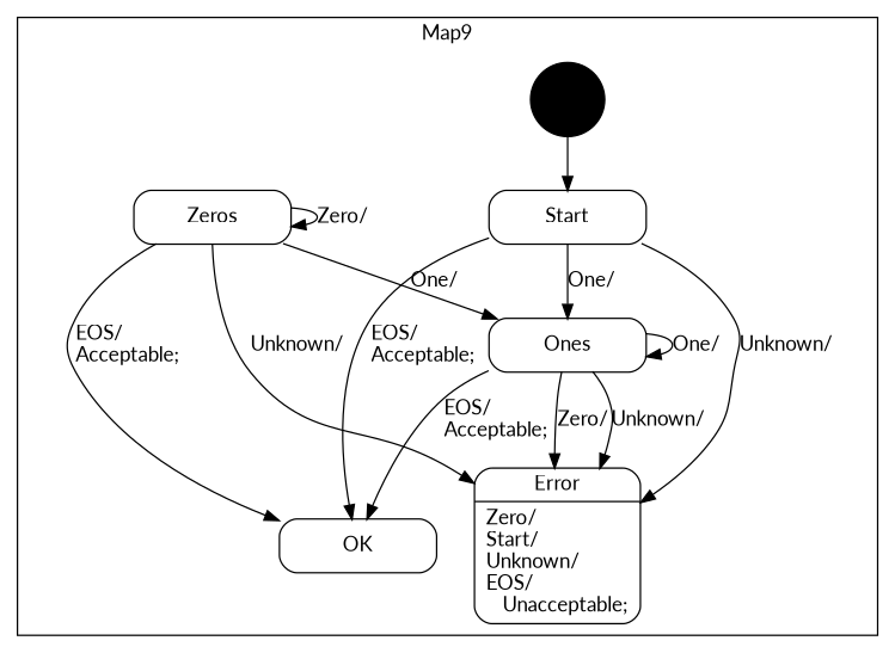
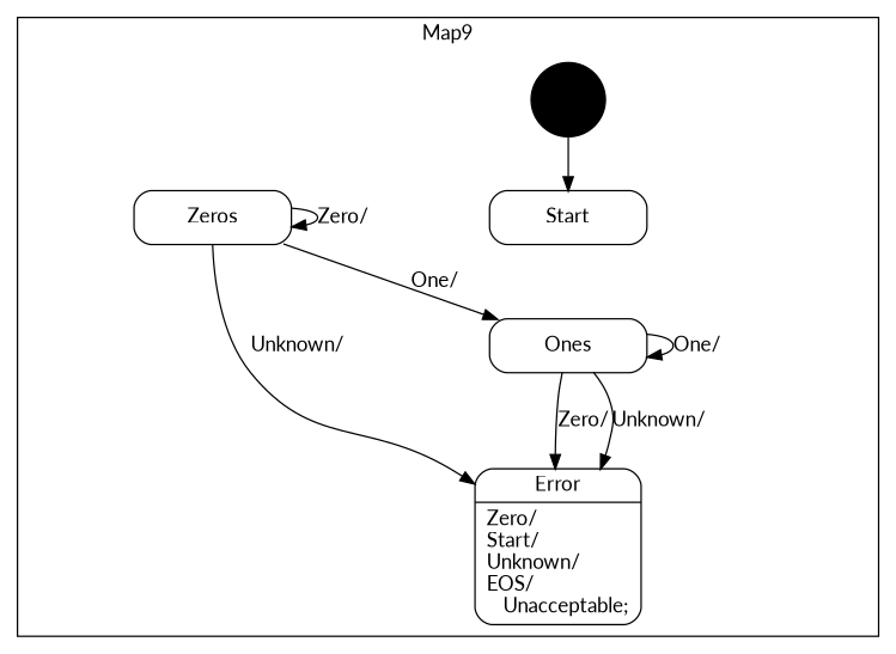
  digraph {
    fontname=Lato
    node [fontname=Lato shape=Mrecord]
    edge [fontname=Lato]
    n1 [label="{Start}" width=1.5]
    n2 [label="{Zeros}" width=1.5]
    n3 [label="{Ones}" width=1.5]
-   n4 [label="{OK}" width=1.5]
    n5 [label="{Error|Zero/\lStart/\lUnknown/\lEOS/\l&nbsp;&nbsp;&nbsp;Unacceptable;\l}" width=1.5]
    "%5" [fillcolor=black shape=circle style=filled width=0.25]
    subgraph cluster_1 {
      label=Map9
      n1
      n2
      n3
-     n4
      n5
      "%5"
    }
-   n1 -> n3 [label="One/\l"]
-   n1 -> n4 [label="EOS/\lAcceptable;\l"]
-   n1 -> n5 [label="Unknown/\l"]
    n2 -> n2 [label="Zero/\l"]
    n2 -> n3 [label="One/\l"]
-   n2 -> n4 [label="EOS/\lAcceptable;\l"]
    n2 -> n5 [label="Unknown/\l"]
    n3 -> n3 [label="One/\l"]
-   n3 -> n4 [label="EOS/\lAcceptable;\l"]
    n3 -> n5 [label="Zero/\l"]
    n3 -> n5 [label="Unknown/\l"]
    "%5" -> n1
  }
